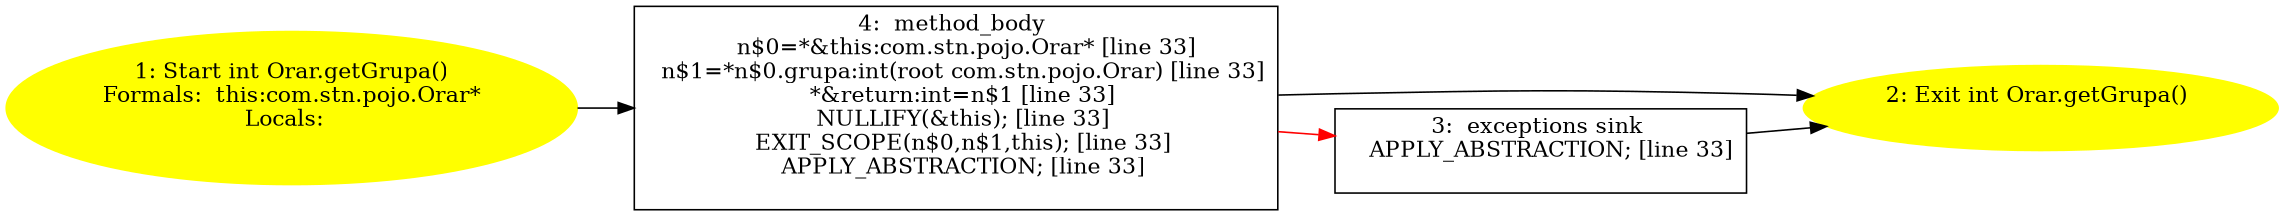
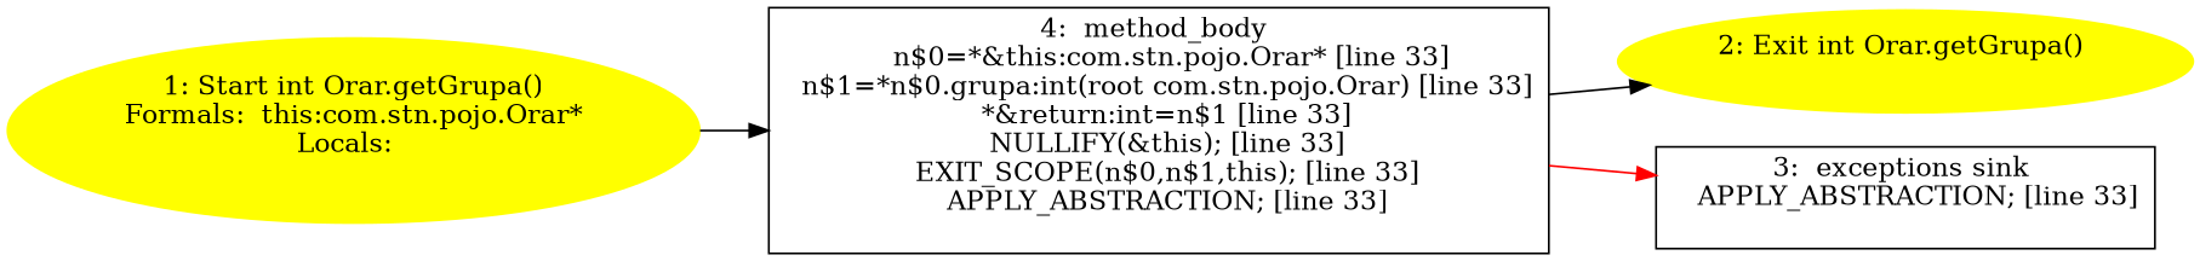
  digraph {
    rankdir=LR
    n1 [color=yellow label="1: Start int Orar.getGrupa()\nFormals:  this:com.stn.pojo.Orar*\nLocals:  \n  " style=filled]
    n2 [label="4:  method_body \n   n$0=*&this:com.stn.pojo.Orar* [line 33]\n  n$1=*n$0.grupa:int(root com.stn.pojo.Orar) [line 33]\n  *&return:int=n$1 [line 33]\n  NULLIFY(&this); [line 33]\n  EXIT_SCOPE(n$0,n$1,this); [line 33]\n  APPLY_ABSTRACTION; [line 33]\n " shape=box]
    n3 [color=yellow label="2: Exit int Orar.getGrupa() \n  " style=filled]
    n4 [label="3:  exceptions sink \n   APPLY_ABSTRACTION; [line 33]\n " shape=box]
    n1 -> n2
    n2 -> n3
    n2 -> n4 [color=red]
-   n4 -> n3
  }
